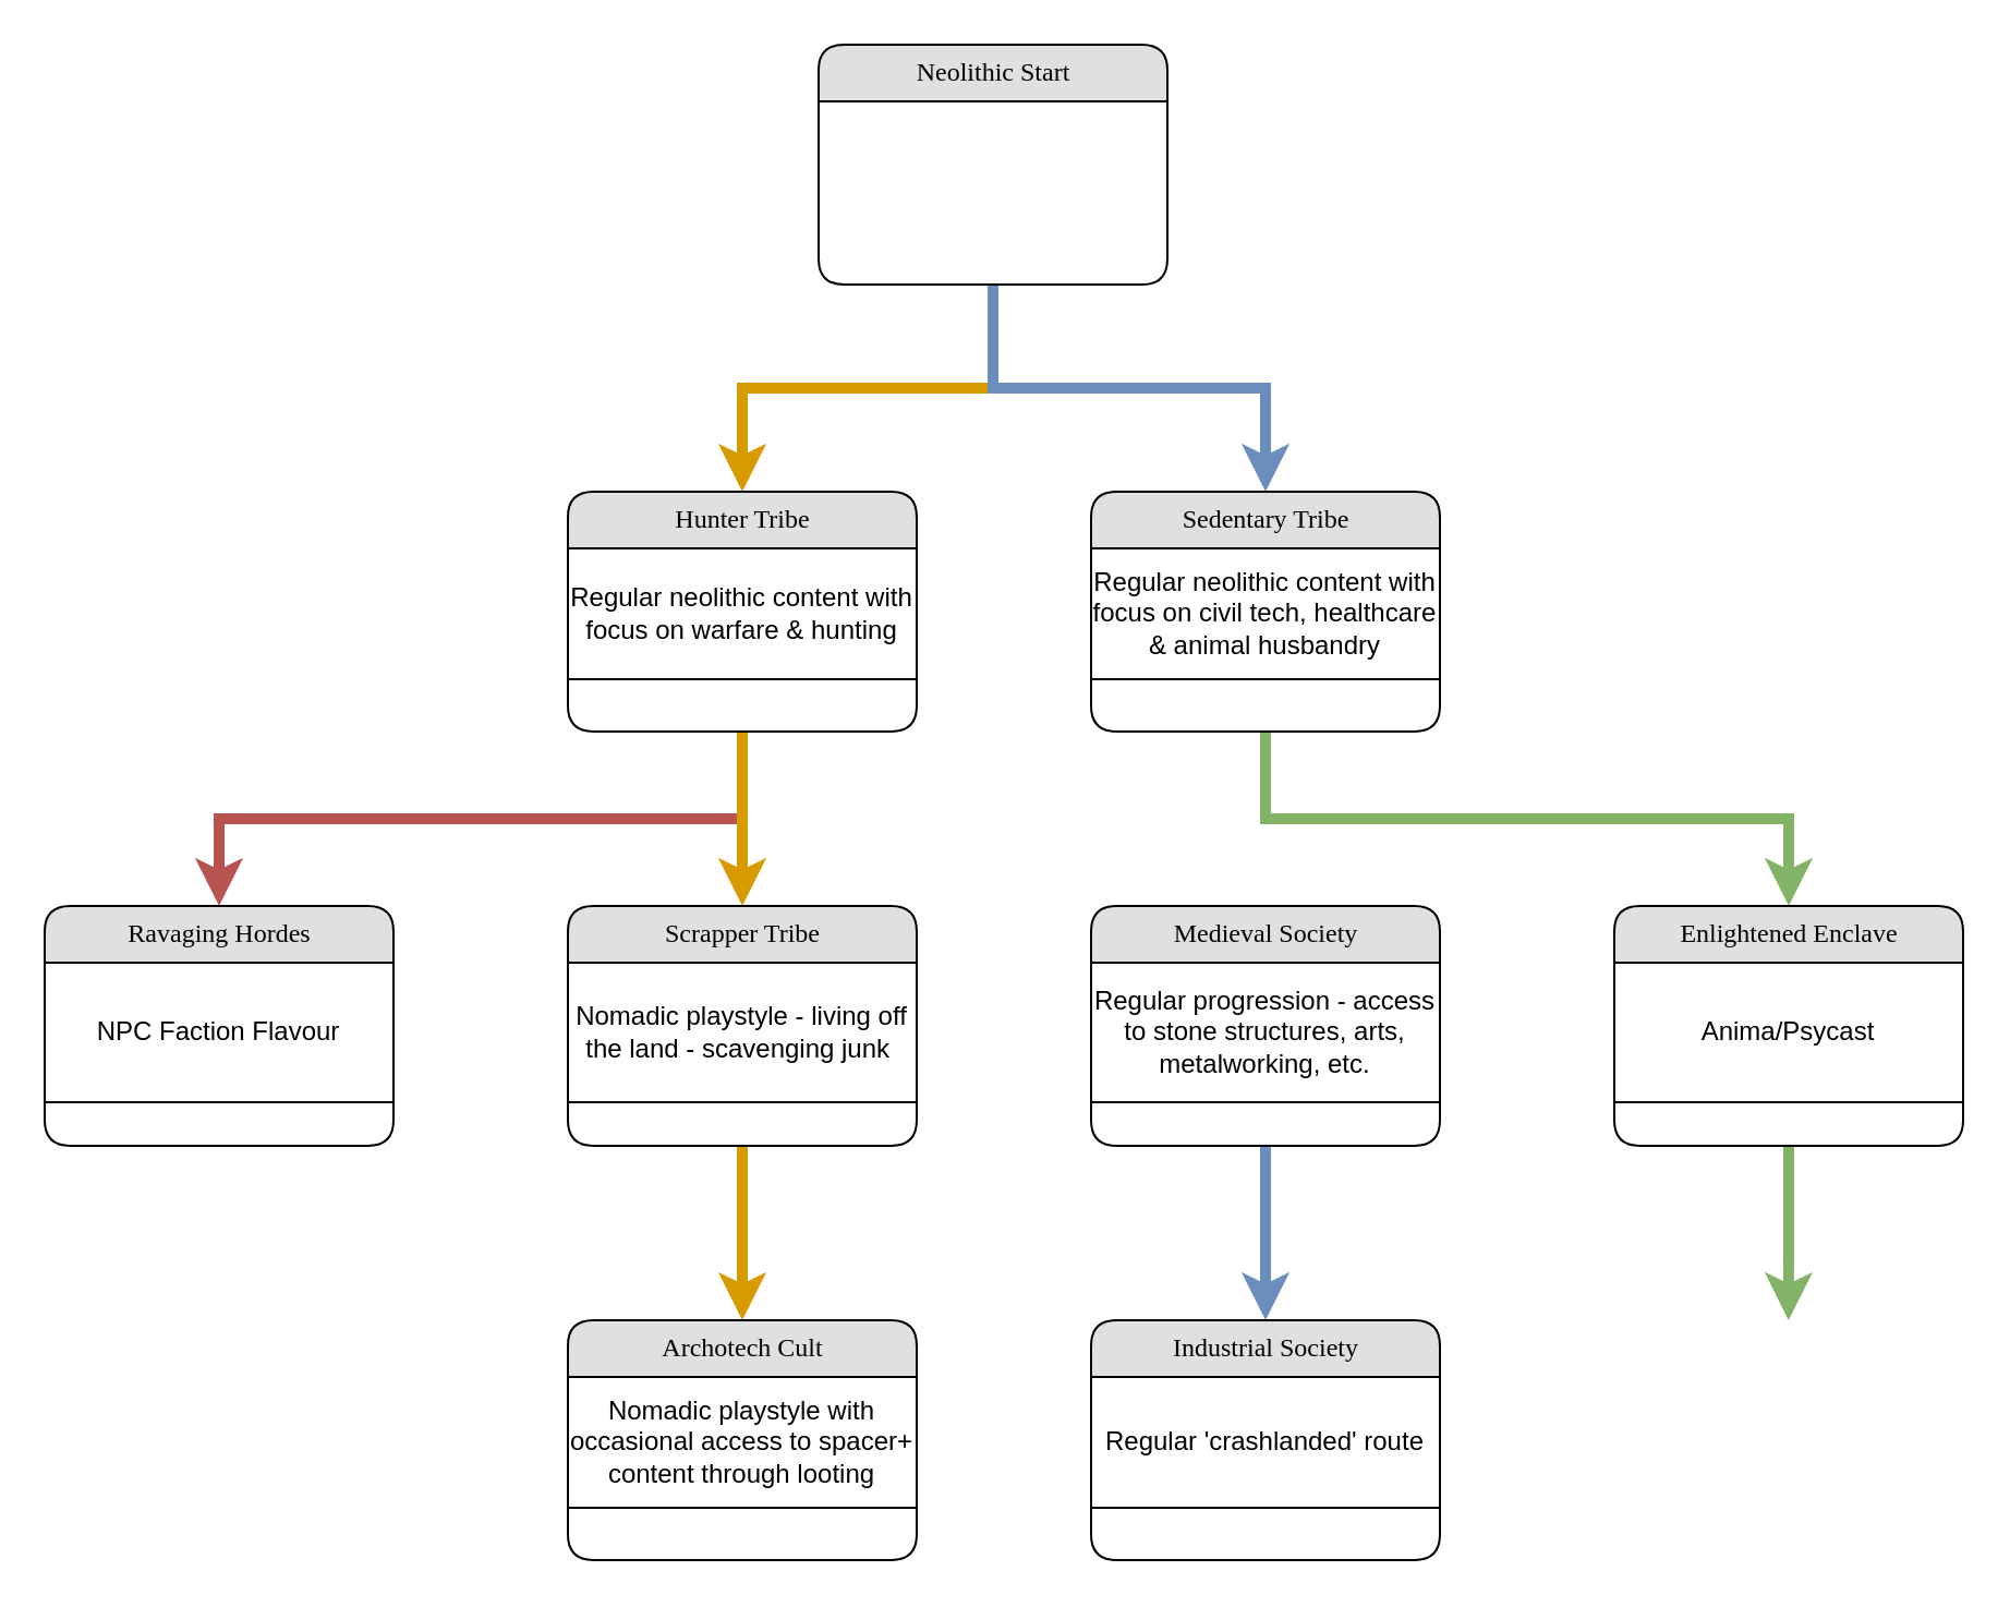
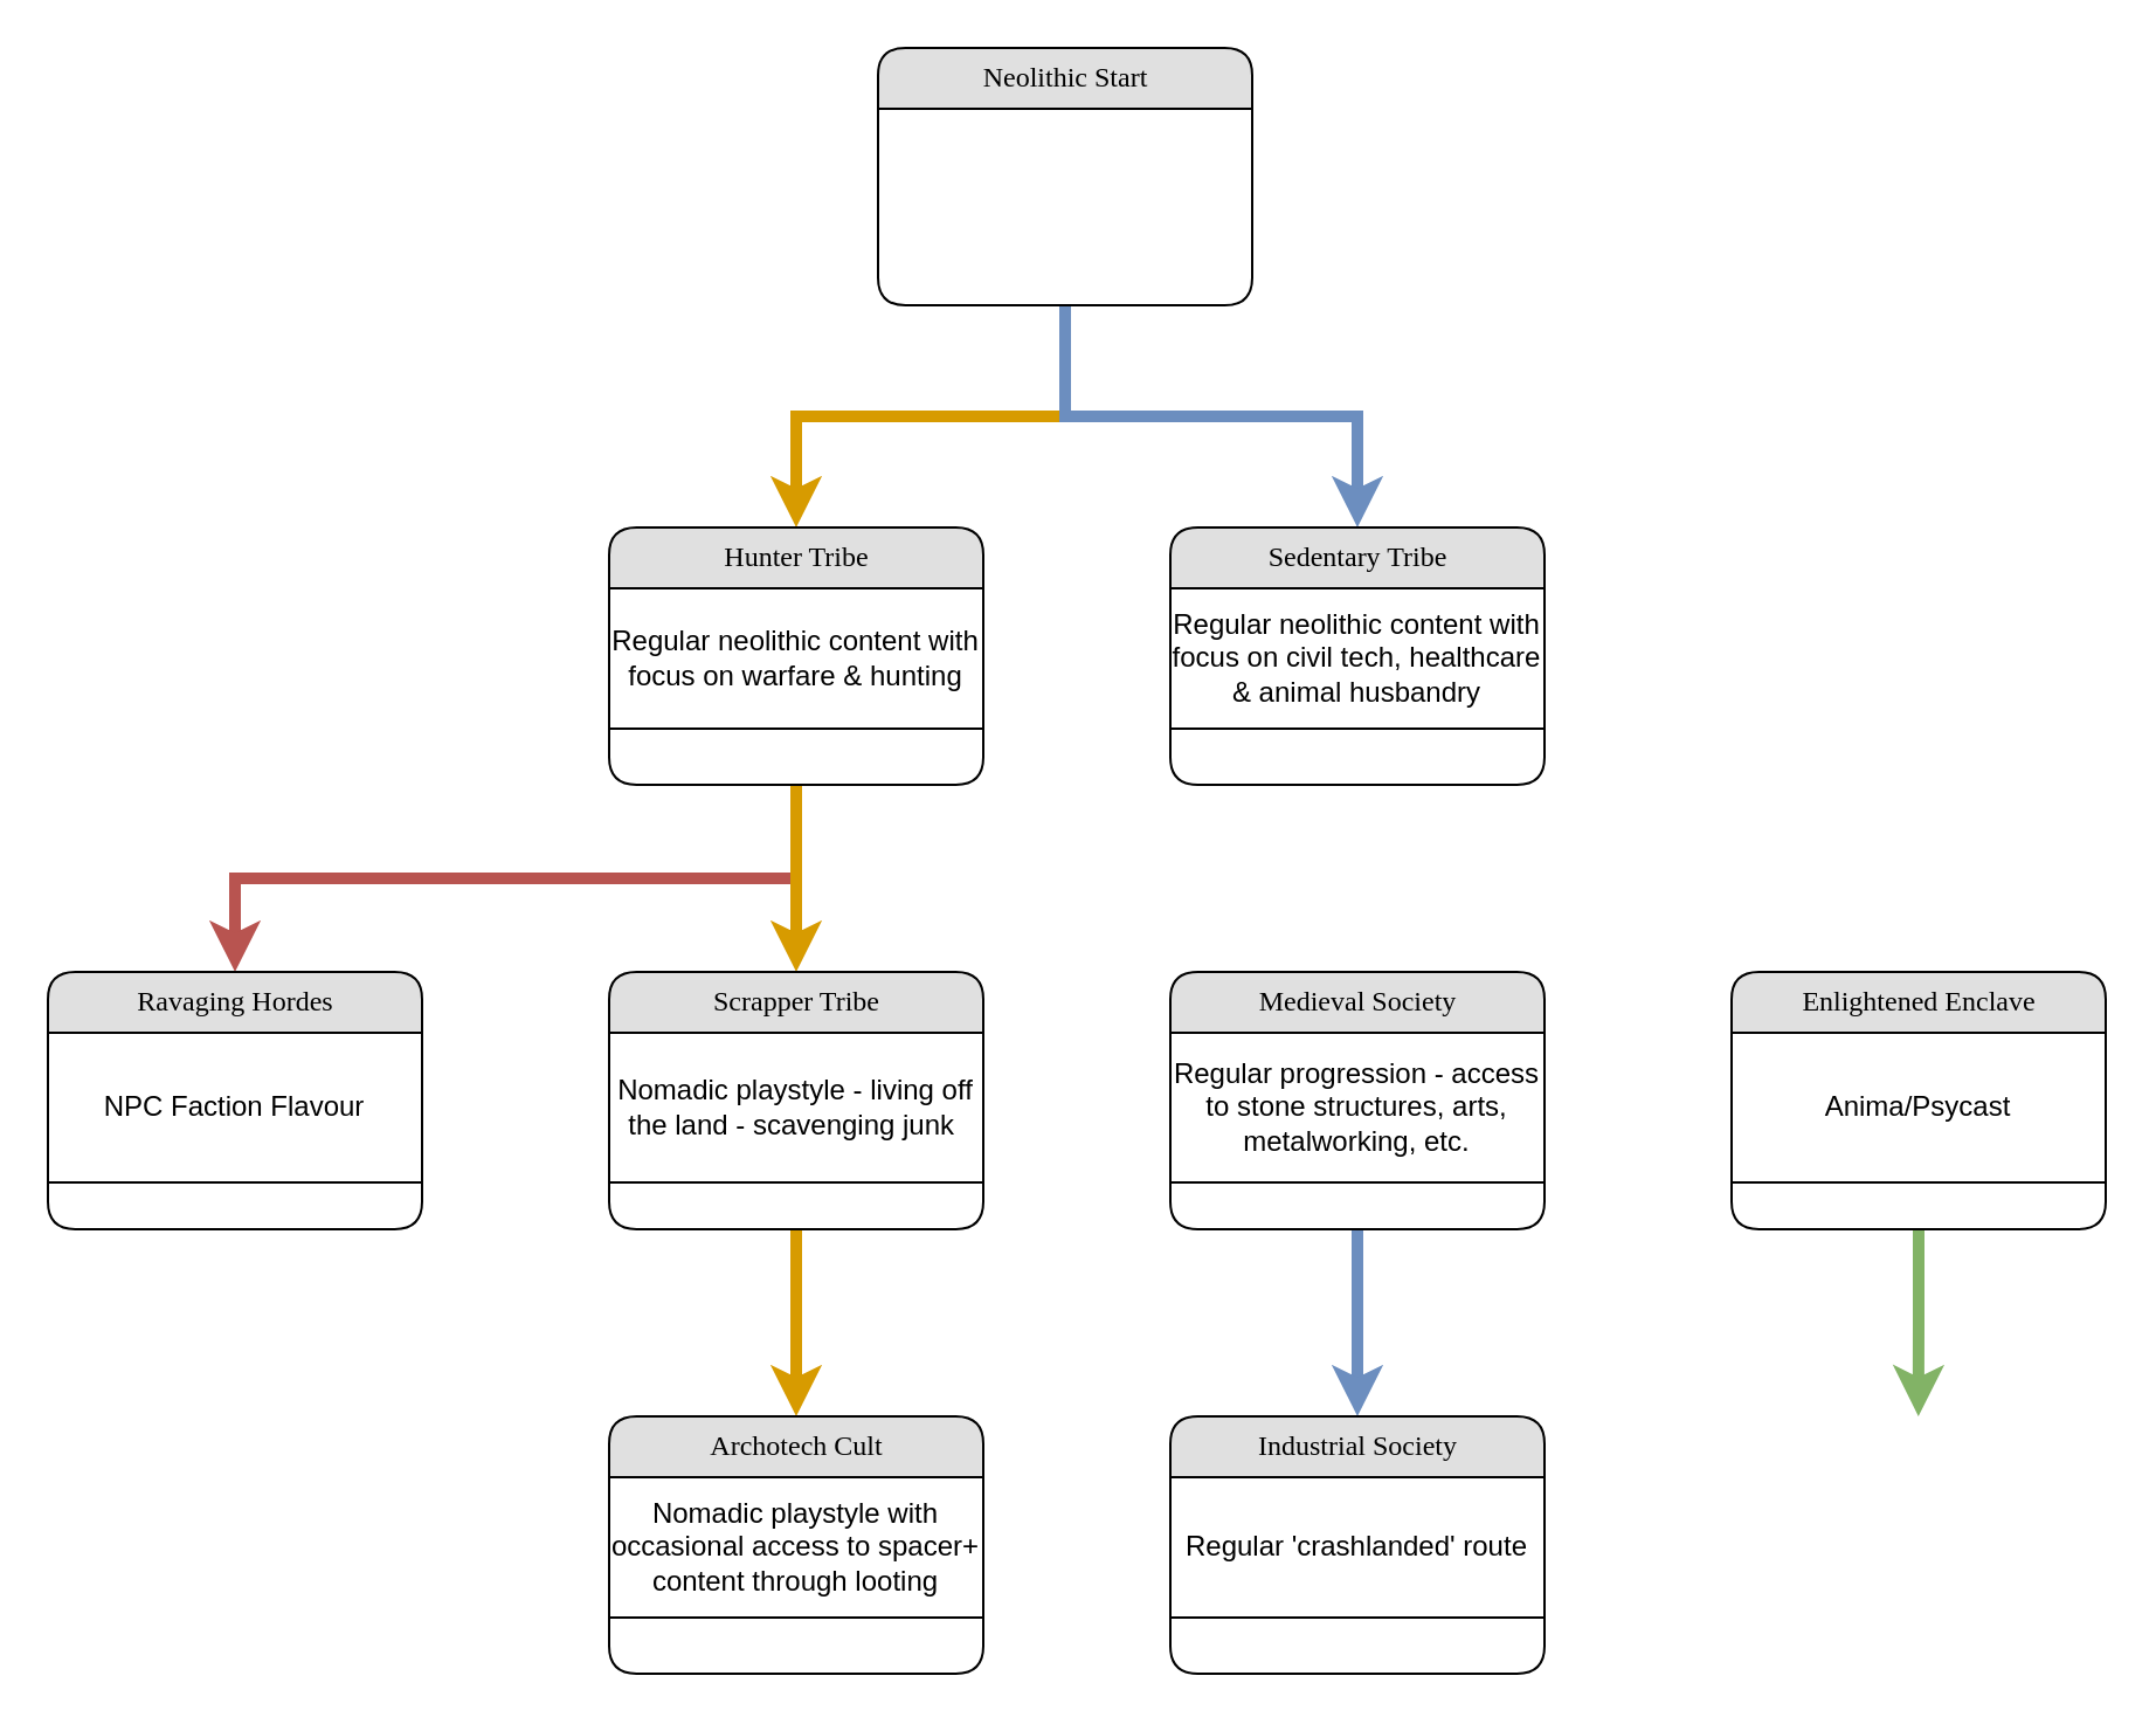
  <mxCell id="0" />
  <mxCell id="1" parent="0" />
  <mxCell id="2" style="edgeStyle=orthogonalEdgeStyle;rounded=0;orthogonalLoop=1;jettySize=auto;html=1;exitX=0.5;exitY=1;exitDx=0;exitDy=0;entryX=0.5;entryY=0;entryDx=0;entryDy=0;strokeWidth=5;fillColor=#ffe6cc;strokeColor=#d79b00;" edge="1" parent="1" source="4" target="7"><mxGeometry relative="1" as="geometry" /></mxCell>
  <mxCell id="3" style="edgeStyle=orthogonalEdgeStyle;rounded=0;orthogonalLoop=1;jettySize=auto;html=1;exitX=0.5;exitY=1;exitDx=0;exitDy=0;entryX=0.5;entryY=0;entryDx=0;entryDy=0;strokeWidth=5;fillColor=#dae8fc;strokeColor=#6c8ebf;" edge="1" parent="1" source="4" target="10"><mxGeometry relative="1" as="geometry" /></mxCell>
  <mxCell id="4" value="Neolithic Start" style="swimlane;html=1;fontStyle=0;childLayout=stackLayout;horizontal=1;startSize=26;fillColor=#e0e0e0;horizontalStack=0;resizeParent=1;resizeLast=0;collapsible=1;marginBottom=0;swimlaneFillColor=#ffffff;align=center;rounded=1;shadow=0;comic=0;labelBackgroundColor=none;strokeWidth=1;fontFamily=Verdana;fontSize=12" parent="1" vertex="1"><mxGeometry x="375" y="20" width="160" height="110" as="geometry"><mxRectangle x="-20" y="100" width="90" height="30" as="alternateBounds" /></mxGeometry></mxCell>
  <mxCell id="5" style="edgeStyle=orthogonalEdgeStyle;rounded=0;orthogonalLoop=1;jettySize=auto;html=1;exitX=0.5;exitY=1;exitDx=0;exitDy=0;entryX=0.5;entryY=0;entryDx=0;entryDy=0;fillColor=#f8cecc;strokeColor=#b85450;strokeWidth=5;" edge="1" parent="1" source="7" target="15"><mxGeometry relative="1" as="geometry" /></mxCell>
  <mxCell id="6" style="edgeStyle=orthogonalEdgeStyle;rounded=0;orthogonalLoop=1;jettySize=auto;html=1;exitX=0.5;exitY=1;exitDx=0;exitDy=0;entryX=0.5;entryY=0;entryDx=0;entryDy=0;strokeWidth=5;fillColor=#ffe6cc;strokeColor=#d79b00;" edge="1" parent="1" source="7" target="13"><mxGeometry relative="1" as="geometry" /></mxCell>
  <mxCell id="7" value="Hunter Tribe" style="swimlane;html=1;fontStyle=0;childLayout=stackLayout;horizontal=1;startSize=26;fillColor=#e0e0e0;horizontalStack=0;resizeParent=1;resizeLast=0;collapsible=1;marginBottom=0;swimlaneFillColor=#ffffff;align=center;rounded=1;shadow=0;comic=0;labelBackgroundColor=none;strokeWidth=1;fontFamily=Verdana;fontSize=12" vertex="1" parent="1"><mxGeometry x="260" y="225" width="160" height="110" as="geometry"><mxRectangle x="-20" y="100" width="90" height="30" as="alternateBounds" /></mxGeometry></mxCell>
  <mxCell id="8" value="Regular neolithic content with focus on warfare &amp;amp; hunting" style="rounded=0;whiteSpace=wrap;html=1;" vertex="1" parent="7"><mxGeometry y="26" width="160" height="60" as="geometry" /></mxCell>
- <mxCell id="9" style="edgeStyle=orthogonalEdgeStyle;rounded=0;orthogonalLoop=1;jettySize=auto;html=1;exitX=0.5;exitY=1;exitDx=0;exitDy=0;strokeWidth=5;fillColor=#d5e8d4;strokeColor=#82b366;" edge="1" parent="1" source="10" target="21"><mxGeometry relative="1" as="geometry" /></mxCell>
  <mxCell id="10" value="Sedentary Tribe" style="swimlane;html=1;fontStyle=0;childLayout=stackLayout;horizontal=1;startSize=26;fillColor=#e0e0e0;horizontalStack=0;resizeParent=1;resizeLast=0;collapsible=1;marginBottom=0;swimlaneFillColor=#ffffff;align=center;rounded=1;shadow=0;comic=0;labelBackgroundColor=none;strokeWidth=1;fontFamily=Verdana;fontSize=12" vertex="1" parent="1"><mxGeometry y="225" width="160" height="110" as="geometry" x="500"><mxRectangle x="-20" y="100" width="90" height="30" as="alternateBounds" /></mxGeometry></mxCell>
  <mxCell id="11" value="Regular neolithic content with focus on civil tech, healthcare &amp;amp; animal husbandry" style="rounded=0;whiteSpace=wrap;html=1;" vertex="1" parent="10"><mxGeometry y="26" width="160" height="60" as="geometry" /></mxCell>
  <mxCell id="12" style="edgeStyle=orthogonalEdgeStyle;rounded=0;orthogonalLoop=1;jettySize=auto;html=1;exitX=0.5;exitY=1;exitDx=0;exitDy=0;entryX=0.5;entryY=0;entryDx=0;entryDy=0;strokeWidth=5;fillColor=#ffe6cc;strokeColor=#d79b00;" edge="1" parent="1" source="13" target="23"><mxGeometry relative="1" as="geometry" /></mxCell>
  <mxCell id="13" value="Scrapper Tribe" style="swimlane;html=1;fontStyle=0;childLayout=stackLayout;horizontal=1;startSize=26;fillColor=#e0e0e0;horizontalStack=0;resizeParent=1;resizeLast=0;collapsible=1;marginBottom=0;swimlaneFillColor=#ffffff;align=center;rounded=1;shadow=0;comic=0;labelBackgroundColor=none;strokeWidth=1;fontFamily=Verdana;fontSize=12" vertex="1" parent="1"><mxGeometry x="260" y="415" width="160" height="110" as="geometry"><mxRectangle x="-20" y="100" width="90" height="30" as="alternateBounds" /></mxGeometry></mxCell>
  <mxCell id="14" value="Nomadic playstyle - living off the land - scavenging junk&amp;nbsp;" style="rounded=0;whiteSpace=wrap;html=1;" vertex="1" parent="13"><mxGeometry y="26" width="160" height="64" as="geometry" /></mxCell>
  <mxCell id="15" value="Ravaging Hordes" style="swimlane;html=1;fontStyle=0;childLayout=stackLayout;horizontal=1;startSize=26;fillColor=#e0e0e0;horizontalStack=0;resizeParent=1;resizeLast=0;collapsible=1;marginBottom=0;swimlaneFillColor=#ffffff;align=center;rounded=1;shadow=0;comic=0;labelBackgroundColor=none;strokeWidth=1;fontFamily=Verdana;fontSize=12" vertex="1" parent="1"><mxGeometry x="20" y="415" width="160" height="110" as="geometry"><mxRectangle x="-20" y="100" width="90" height="30" as="alternateBounds" /></mxGeometry></mxCell>
  <mxCell id="16" value="NPC Faction Flavour" style="rounded=0;whiteSpace=wrap;html=1;" vertex="1" parent="15"><mxGeometry y="26" width="160" height="64" as="geometry" /></mxCell>
  <mxCell id="17" style="edgeStyle=orthogonalEdgeStyle;rounded=0;orthogonalLoop=1;jettySize=auto;html=1;exitX=0.5;exitY=1;exitDx=0;exitDy=0;entryX=0.5;entryY=0;entryDx=0;entryDy=0;strokeWidth=5;fillColor=#dae8fc;strokeColor=#6c8ebf;" edge="1" parent="1" source="18" target="25"><mxGeometry relative="1" as="geometry" /></mxCell>
  <mxCell id="18" value="Medieval Society" style="swimlane;html=1;fontStyle=0;childLayout=stackLayout;horizontal=1;startSize=26;fillColor=#e0e0e0;horizontalStack=0;resizeParent=1;resizeLast=0;collapsible=1;marginBottom=0;swimlaneFillColor=#ffffff;align=center;rounded=1;shadow=0;comic=0;labelBackgroundColor=none;strokeWidth=1;fontFamily=Verdana;fontSize=12" vertex="1" parent="1"><mxGeometry y="415" width="160" height="110" as="geometry" x="500"><mxRectangle x="-20" y="100" width="90" height="30" as="alternateBounds" /></mxGeometry></mxCell>
  <mxCell id="19" value="Regular progression - access to stone structures, arts, metalworking, etc." style="rounded=0;whiteSpace=wrap;html=1;" vertex="1" parent="18"><mxGeometry y="26" width="160" height="64" as="geometry" /></mxCell>
  <mxCell id="20" style="edgeStyle=orthogonalEdgeStyle;rounded=0;orthogonalLoop=1;jettySize=auto;html=1;exitX=0.5;exitY=1;exitDx=0;exitDy=0;strokeWidth=5;fillColor=#d5e8d4;strokeColor=#82b366;" edge="1" parent="1" source="21"><mxGeometry relative="1" as="geometry"><mxPoint x="819.895" y="605" as="targetPoint" /></mxGeometry></mxCell>
  <mxCell id="21" value="Enlightened Enclave" style="swimlane;html=1;fontStyle=0;childLayout=stackLayout;horizontal=1;startSize=26;fillColor=#e0e0e0;horizontalStack=0;resizeParent=1;resizeLast=0;collapsible=1;marginBottom=0;swimlaneFillColor=#ffffff;align=center;rounded=1;shadow=0;comic=0;labelBackgroundColor=none;strokeWidth=1;fontFamily=Verdana;fontSize=12" vertex="1" parent="1"><mxGeometry x="740" y="415" width="160" height="110" as="geometry"><mxRectangle x="-20" y="100" width="90" height="30" as="alternateBounds" /></mxGeometry></mxCell>
  <mxCell id="22" value="Anima/Psycast" style="rounded=0;whiteSpace=wrap;html=1;" vertex="1" parent="21"><mxGeometry y="26" width="160" height="64" as="geometry" /></mxCell>
  <mxCell id="23" value="Archotech Cult" style="swimlane;html=1;fontStyle=0;childLayout=stackLayout;horizontal=1;startSize=26;fillColor=#e0e0e0;horizontalStack=0;resizeParent=1;resizeLast=0;collapsible=1;marginBottom=0;swimlaneFillColor=#ffffff;align=center;rounded=1;shadow=0;comic=0;labelBackgroundColor=none;strokeWidth=1;fontFamily=Verdana;fontSize=12" vertex="1" parent="1"><mxGeometry x="260" y="605" width="160" height="110" as="geometry"><mxRectangle x="-20" y="100" width="90" height="30" as="alternateBounds" /></mxGeometry></mxCell>
  <mxCell id="24" value="Nomadic playstyle with occasional access to spacer+ content through looting" style="rounded=0;whiteSpace=wrap;html=1;" vertex="1" parent="23"><mxGeometry y="26" width="160" height="60" as="geometry" /></mxCell>
  <mxCell id="25" value="Industrial Society" style="swimlane;html=1;fontStyle=0;childLayout=stackLayout;horizontal=1;startSize=26;fillColor=#e0e0e0;horizontalStack=0;resizeParent=1;resizeLast=0;collapsible=1;marginBottom=0;swimlaneFillColor=#ffffff;align=center;rounded=1;shadow=0;comic=0;labelBackgroundColor=none;strokeWidth=1;fontFamily=Verdana;fontSize=12" vertex="1" parent="1"><mxGeometry y="605" width="160" height="110" as="geometry" x="500"><mxRectangle x="-20" y="100" width="90" height="30" as="alternateBounds" /></mxGeometry></mxCell>
  <mxCell id="26" value="Regular 'crashlanded' route" style="rounded=0;whiteSpace=wrap;html=1;" vertex="1" parent="25"><mxGeometry y="26" width="160" height="60" as="geometry" /></mxCell>
